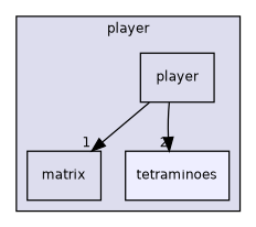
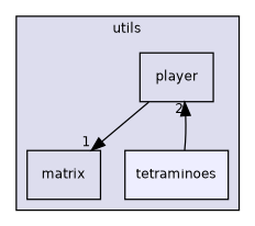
  digraph {
    compound=true
    node [fontname=Helvetica fontsize=10 shape=box]
    edge [labeldistance=1.5 labelfontname=Helvetica labelfontsize=10]
    n1 [label=matrix]
    n2 [label=player]
    n3 [fillcolor="#eeeeff" label=tetraminoes pencolor=black style=filled]
    subgraph cluster_1 {
      bgcolor="#ddddee"
      fontname=Helvetica
      fontsize=10
-     label=player
+     label=utils
      pencolor=black
      n1
      n2
      n3
    }
    n2 -> n1 [headlabel=1]
-   n2 -> n3 [headlabel=2]
+   n3 -> n2 [headlabel=2]
  }
